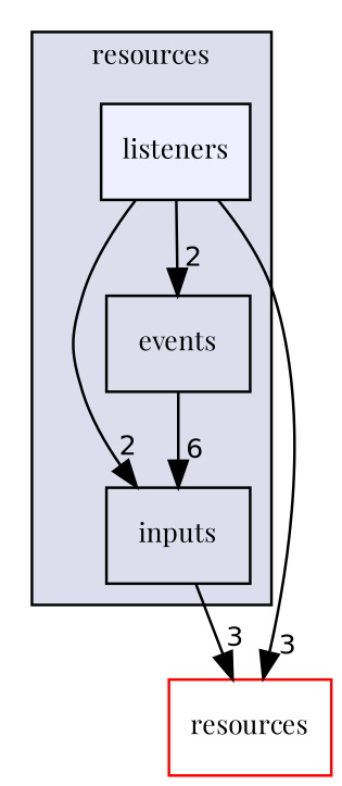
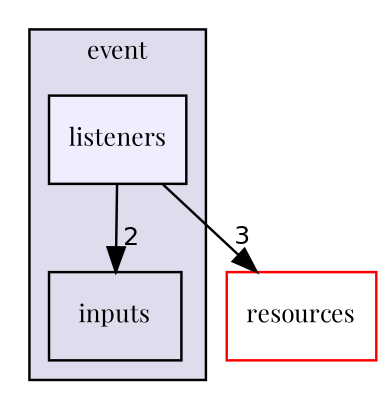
  digraph {
    compound=true
    fontname="Playfair Display"
    node [fontname="Playfair Display" fontsize=10 shape=box]
    edge [headlabel=3 labeldistance=1.5 labelfontname=Helvetica labelfontsize=10 fontname="Playfair Display"]
    n1 [label=inputs]
-   n2 [label=events]
    n3 [fillcolor="#eeeeff" label=listeners pencolor=black style=filled]
    n4 [color=red fillcolor=white label=resources style=filled]
    subgraph cluster_1 {
      bgcolor="#ddddee"
      fontsize=10
-     label=resources
+     label=event
      pencolor=black
      n1
-     n2
      n3
    }
-   n1 -> n4
-   n2 -> n1 [headlabel=6]
    n3 -> n1 [headlabel=2]
-   n3 -> n2 [headlabel=2]
    n3 -> n4
  }
